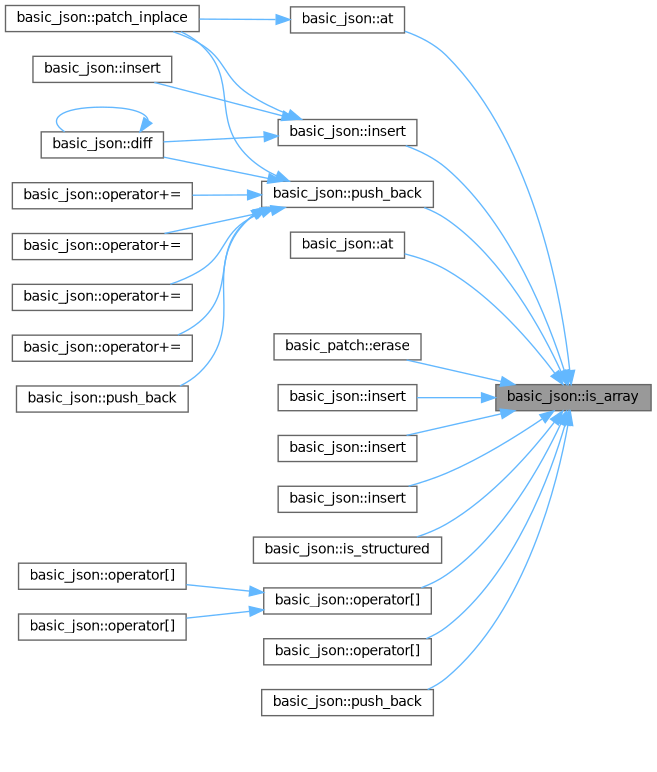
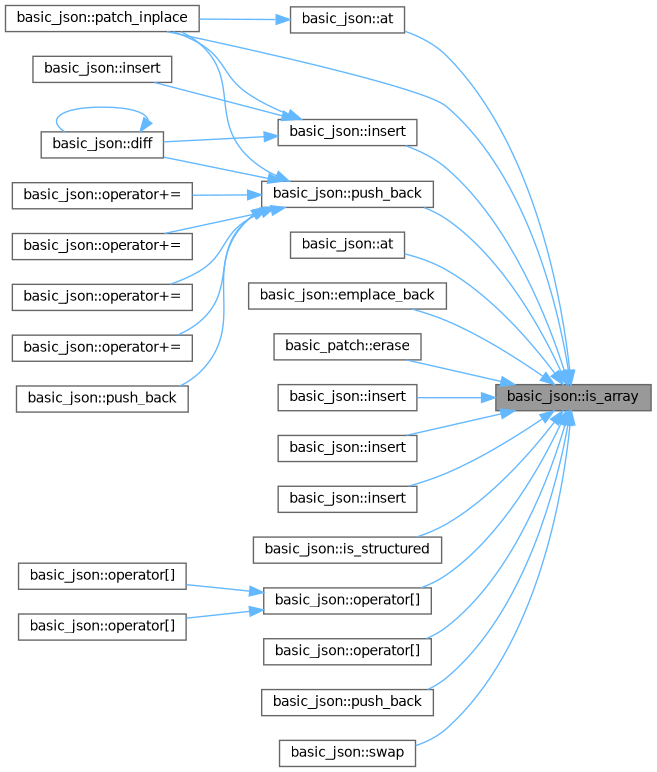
  digraph {
    rankdir=RL
    node [color=grey40 fillcolor=white fontname=Helvetica fontsize=10 shape=box style=filled]
    edge [color=steelblue1 dir=back fontname=Helvetica fontsize=10 labelfontname=Helvetica labelfontsize=10 style=solid]
    n1 [color=gray40 fillcolor=grey60 fontcolor=black height=0.2 label="basic_json::is_array" width=0.4]
    n2 [height=0.2 label="basic_json::at" width=0.4]
    n3 [height=0.2 label="basic_json::patch_inplace" width=0.4]
    n4 [height=0.2 label="basic_json::at" width=0.4]
+   n5 [height=0.2 label="basic_json::emplace_back" width=0.4]
    n6 [height=0.2 label="basic_patch::erase" width=0.4]
    n7 [height=0.2 label="basic_json::insert" width=0.4]
    n8 [height=0.2 label="basic_json::insert" width=0.4]
    n9 [height=0.2 label="basic_json::insert" width=0.4]
    n10 [height=0.2 label="basic_json::insert" width=0.4]
    n11 [height=0.2 label="basic_json::is_structured" width=0.4]
    n12 [height=0.2 label="basic_json::operator[]" width=0.4]
    n13 [height=0.2 label="basic_json::operator[]" width=0.4]
    n14 [height=0.2 label="basic_json::push_back" width=0.4]
    n15 [height=0.2 label="basic_json::push_back" width=0.4]
+   n16 [height=0.2 label="basic_json::swap" width=0.4]
    n17 [height=0.2 label="basic_json::diff" width=0.4]
    n18 [height=0.2 label="basic_json::insert" width=0.4]
    n19 [height=0.2 label="basic_json::operator[]" width=0.4]
    n20 [height=0.2 label="basic_json::operator[]" width=0.4]
    n21 [height=0.2 label="basic_json::operator+=" width=0.4]
    n22 [height=0.2 label="basic_json::operator+=" width=0.4]
    n23 [height=0.2 label="basic_json::operator+=" width=0.4]
    n24 [height=0.2 label="basic_json::operator+=" width=0.4]
    n25 [height=0.2 label="basic_json::push_back" width=0.4]
    n1 -> n2
+   n1 -> n3
    n1 -> n4
+   n1 -> n5
    n1 -> n6
    n1 -> n7
    n1 -> n8
    n1 -> n9
    n1 -> n10
    n1 -> n11
    n1 -> n12
    n1 -> n13
    n1 -> n14
    n1 -> n15
+   n1 -> n16
    n2 -> n3
    n7 -> n3
    n7 -> n17
    n7 -> n18
    n12 -> n19
    n12 -> n20
    n14 -> n3
    n14 -> n17
    n14 -> n21
    n14 -> n22
    n14 -> n23
    n14 -> n24
    n14 -> n25
    n17 -> n17
  }
